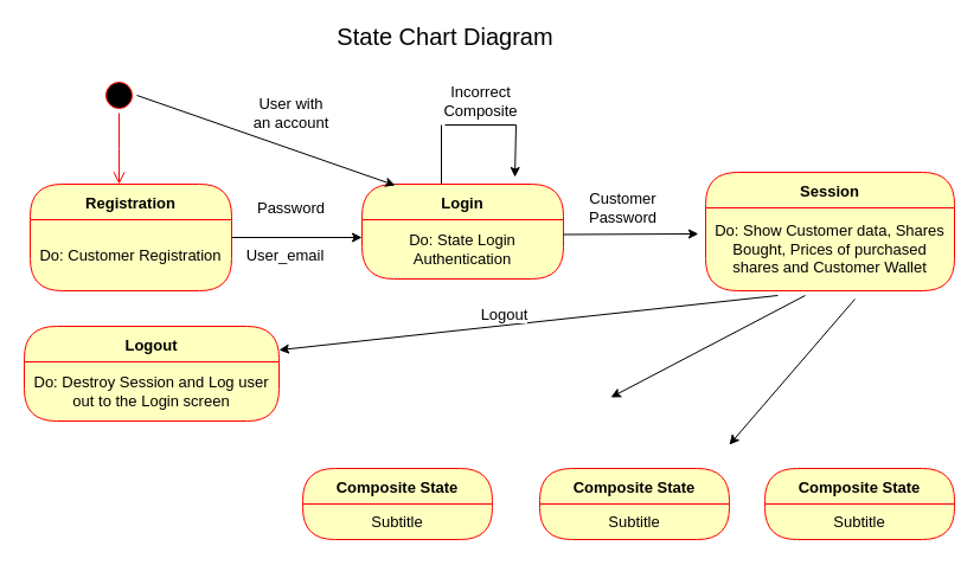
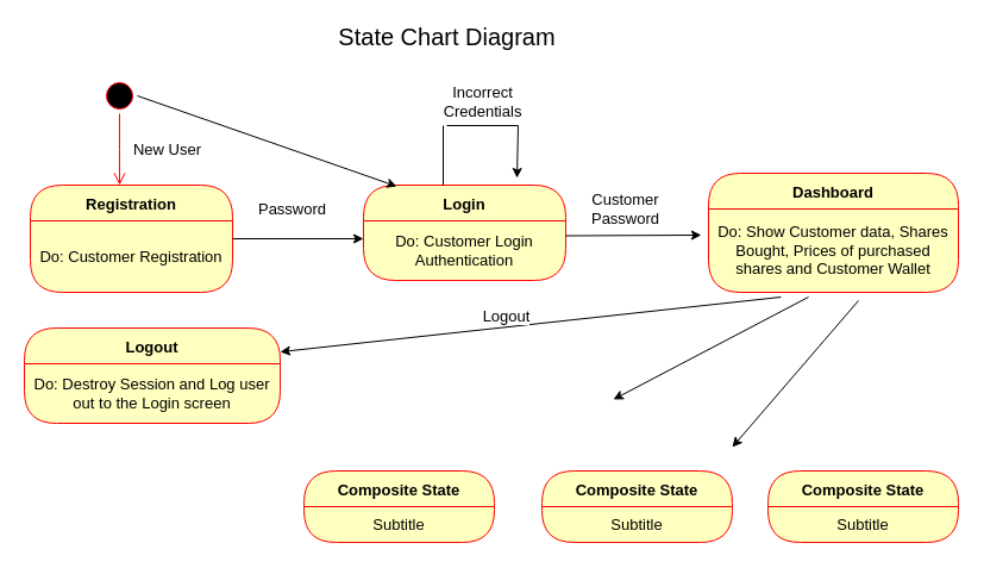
  <mxCell id="0" />
  <mxCell id="1" parent="0" />
  <mxCell id="2" value="&lt;font style=&quot;font-size: 20px&quot;&gt;State Chart Diagram&lt;/font&gt;" style="text;html=1;align=center;verticalAlign=middle;resizable=0;points=[];autosize=1;strokeColor=none;fillColor=none;" vertex="1" parent="1"><mxGeometry x="275" y="20" width="200" height="20" as="geometry" /></mxCell>
  <mxCell id="3" value="" style="ellipse;html=1;shape=startState;fillColor=#000000;strokeColor=#ff0000;fontSize=20;" vertex="1" parent="1"><mxGeometry x="85" y="65" width="30" height="30" as="geometry" /></mxCell>
  <mxCell id="4" value="" style="edgeStyle=orthogonalEdgeStyle;html=1;verticalAlign=bottom;endArrow=open;endSize=8;strokeColor=#ff0000;rounded=0;fontSize=20;" edge="1" source="3" parent="1"><mxGeometry relative="1" as="geometry"><mxPoint x="100" y="155" as="targetPoint" /></mxGeometry></mxCell>
  <mxCell id="5" value="Registration" style="swimlane;fontStyle=1;align=center;verticalAlign=middle;childLayout=stackLayout;horizontal=1;startSize=30;horizontalStack=0;resizeParent=0;resizeLast=1;container=0;fontColor=#000000;collapsible=0;rounded=1;arcSize=30;strokeColor=#ff0000;fillColor=#ffffc0;swimlaneFillColor=#ffffc0;dropTarget=0;fontSize=13;" vertex="1" parent="1"><mxGeometry x="25" y="155" width="170" height="90" as="geometry" /></mxCell>
  <mxCell id="6" value="Do: Customer Registration" style="text;html=1;strokeColor=none;fillColor=none;align=center;verticalAlign=middle;spacingLeft=4;spacingRight=4;whiteSpace=wrap;overflow=hidden;rotatable=0;fontColor=#000000;fontSize=13;" vertex="1" parent="5"><mxGeometry y="30" width="170" height="60" as="geometry" /></mxCell>
  <mxCell id="7" value="" style="endArrow=classic;html=1;rounded=0;fontSize=13;exitX=1;exitY=0.25;exitDx=0;exitDy=0;" edge="1" parent="1" source="6"><mxGeometry width="50" height="50" relative="1" as="geometry"><mxPoint x="395" y="135" as="sourcePoint" /><mxPoint x="305" y="200" as="targetPoint" /></mxGeometry></mxCell>
- <mxCell id="8" value="User_email" style="text;html=1;align=center;verticalAlign=middle;resizable=0;points=[];autosize=1;strokeColor=none;fillColor=none;fontSize=13;" vertex="1" parent="1"><mxGeometry x="200" y="205" width="80" height="20" as="geometry" /></mxCell>
  <mxCell id="9" value="Password" style="text;html=1;align=center;verticalAlign=middle;resizable=0;points=[];autosize=1;strokeColor=none;fillColor=none;fontSize=13;" vertex="1" parent="1"><mxGeometry x="210" y="165" width="70" height="20" as="geometry" /></mxCell>
  <mxCell id="10" value="Login" style="swimlane;fontStyle=1;align=center;verticalAlign=middle;childLayout=stackLayout;horizontal=1;startSize=30;horizontalStack=0;resizeParent=0;resizeLast=1;container=0;fontColor=#000000;collapsible=0;rounded=1;arcSize=30;strokeColor=#ff0000;fillColor=#ffffc0;swimlaneFillColor=#ffffc0;dropTarget=0;fontSize=13;" vertex="1" parent="1"><mxGeometry x="305" y="155" width="170" height="80" as="geometry" /></mxCell>
- <mxCell id="11" value="Do: State Login Authentication" style="text;html=1;strokeColor=none;fillColor=none;align=center;verticalAlign=middle;spacingLeft=4;spacingRight=4;whiteSpace=wrap;overflow=hidden;rotatable=0;fontColor=#000000;fontSize=13;" vertex="1" parent="10"><mxGeometry y="30" width="170" height="50" as="geometry" /></mxCell>
- <mxCell id="12" value="Session" style="swimlane;fontStyle=1;align=center;verticalAlign=middle;childLayout=stackLayout;horizontal=1;startSize=30;horizontalStack=0;resizeParent=0;resizeLast=1;container=0;fontColor=#000000;collapsible=0;rounded=1;arcSize=30;strokeColor=#ff0000;fillColor=#ffffc0;swimlaneFillColor=#ffffc0;dropTarget=0;fontSize=13;" vertex="1" parent="1"><mxGeometry x="595" y="145" width="210" height="100" as="geometry" /></mxCell>
+ <mxCell id="11" value="Do: Customer Login Authentication" style="text;html=1;strokeColor=none;fillColor=none;align=center;verticalAlign=middle;spacingLeft=4;spacingRight=4;whiteSpace=wrap;overflow=hidden;rotatable=0;fontColor=#000000;fontSize=13;" vertex="1" parent="10"><mxGeometry y="30" width="170" height="50" as="geometry" /></mxCell>
+ <mxCell id="12" value="Dashboard" style="swimlane;fontStyle=1;align=center;verticalAlign=middle;childLayout=stackLayout;horizontal=1;startSize=30;horizontalStack=0;resizeParent=0;resizeLast=1;container=0;fontColor=#000000;collapsible=0;rounded=1;arcSize=30;strokeColor=#ff0000;fillColor=#ffffc0;swimlaneFillColor=#ffffc0;dropTarget=0;fontSize=13;" vertex="1" parent="1"><mxGeometry x="595" y="145" width="210" height="100" as="geometry" /></mxCell>
  <mxCell id="13" value="Do: Show Customer data, Shares Bought, Prices of purchased shares and Customer Wallet" style="text;html=1;strokeColor=none;fillColor=none;align=center;verticalAlign=middle;spacingLeft=4;spacingRight=4;whiteSpace=wrap;overflow=hidden;rotatable=0;fontColor=#000000;fontSize=13;" vertex="1" parent="12"><mxGeometry y="30" width="210" height="70" as="geometry" /></mxCell>
  <mxCell id="14" value="" style="endArrow=classic;html=1;rounded=0;fontSize=13;entryX=-0.029;entryY=0.314;entryDx=0;entryDy=0;entryPerimeter=0;exitX=1;exitY=0.25;exitDx=0;exitDy=0;" edge="1" parent="1" source="11" target="13"><mxGeometry width="50" height="50" relative="1" as="geometry"><mxPoint x="395" y="315" as="sourcePoint" /><mxPoint x="445" y="265" as="targetPoint" /></mxGeometry></mxCell>
  <mxCell id="15" value="Customer &lt;br&gt;Password" style="text;html=1;align=center;verticalAlign=middle;resizable=0;points=[];autosize=1;strokeColor=none;fillColor=none;fontSize=13;" vertex="1" parent="1"><mxGeometry x="490" y="155" width="70" height="40" as="geometry" /></mxCell>
+ <mxCell id="16" value="New User" style="text;html=1;align=center;verticalAlign=middle;resizable=0;points=[];autosize=1;strokeColor=none;fillColor=none;fontSize=13;" vertex="1" parent="1"><mxGeometry x="105" y="115" width="70" height="20" as="geometry" /></mxCell>
  <mxCell id="17" value="" style="endArrow=classic;html=1;rounded=0;fontSize=13;exitX=1;exitY=0.5;exitDx=0;exitDy=0;entryX=0.165;entryY=0.013;entryDx=0;entryDy=0;entryPerimeter=0;" edge="1" parent="1" source="3" target="10"><mxGeometry width="50" height="50" relative="1" as="geometry"><mxPoint x="395" y="305" as="sourcePoint" /><mxPoint x="445" y="255" as="targetPoint" /></mxGeometry></mxCell>
- <mxCell id="18" value="User with &lt;br&gt;an account" style="text;html=1;align=center;verticalAlign=middle;resizable=0;points=[];autosize=1;strokeColor=none;fillColor=none;fontSize=13;" vertex="1" parent="1"><mxGeometry x="205" y="75" width="80" height="40" as="geometry" /></mxCell>
  <mxCell id="19" value="" style="endArrow=none;html=1;rounded=0;fontSize=13;" edge="1" parent="1"><mxGeometry width="50" height="50" relative="1" as="geometry"><mxPoint x="372" y="155" as="sourcePoint" /><mxPoint x="372" y="105" as="targetPoint" /></mxGeometry></mxCell>
  <mxCell id="20" value="" style="endArrow=classic;html=1;rounded=0;fontSize=13;entryX=0.759;entryY=-0.075;entryDx=0;entryDy=0;entryPerimeter=0;" edge="1" parent="1" target="10"><mxGeometry width="50" height="50" relative="1" as="geometry"><mxPoint x="435" y="105" as="sourcePoint" /><mxPoint x="505" y="85" as="targetPoint" /></mxGeometry></mxCell>
  <mxCell id="21" value="" style="endArrow=none;html=1;rounded=0;fontSize=13;" edge="1" parent="1"><mxGeometry width="50" height="50" relative="1" as="geometry"><mxPoint x="375" y="105" as="sourcePoint" /><mxPoint x="435" y="105" as="targetPoint" /></mxGeometry></mxCell>
- <mxCell id="22" value="Incorrect &lt;br&gt;Composite" style="text;html=1;align=center;verticalAlign=middle;resizable=0;points=[];autosize=1;strokeColor=none;fillColor=none;fontSize=13;" vertex="1" parent="1"><mxGeometry x="365" y="65" width="80" height="40" as="geometry" /></mxCell>
+ <mxCell id="22" value="Incorrect &lt;br&gt;Credentials" style="text;html=1;align=center;verticalAlign=middle;resizable=0;points=[];autosize=1;strokeColor=none;fillColor=none;fontSize=13;" vertex="1" parent="1"><mxGeometry x="365" y="65" width="80" height="40" as="geometry" /></mxCell>
  <mxCell id="23" value="" style="endArrow=classic;html=1;rounded=0;fontSize=13;exitX=0.29;exitY=1.057;exitDx=0;exitDy=0;exitPerimeter=0;entryX=1;entryY=0.25;entryDx=0;entryDy=0;" edge="1" parent="1" source="13" target="33"><mxGeometry width="50" height="50" relative="1" as="geometry"><mxPoint x="575" y="345" as="sourcePoint" /><mxPoint x="225" y="285" as="targetPoint" /></mxGeometry></mxCell>
  <mxCell id="24" value="Logout" style="edgeLabel;html=1;align=center;verticalAlign=middle;resizable=0;points=[];fontSize=13;" vertex="1" connectable="0" parent="23"><mxGeometry x="0.198" y="-7" relative="1" as="geometry"><mxPoint x="22" y="-5" as="offset" /></mxGeometry></mxCell>
  <mxCell id="25" value="" style="endArrow=classic;html=1;rounded=0;fontSize=13;exitX=0.4;exitY=1.057;exitDx=0;exitDy=0;exitPerimeter=0;" edge="1" parent="1" source="13"><mxGeometry width="50" height="50" relative="1" as="geometry"><mxPoint x="675" y="345" as="sourcePoint" /><mxPoint x="515" y="335" as="targetPoint" /></mxGeometry></mxCell>
  <mxCell id="26" value="" style="endArrow=classic;html=1;rounded=0;fontSize=13;exitX=0.6;exitY=1.1;exitDx=0;exitDy=0;exitPerimeter=0;" edge="1" parent="1" source="13"><mxGeometry width="50" height="50" relative="1" as="geometry"><mxPoint x="735" y="365" as="sourcePoint" /><mxPoint x="615" y="375" as="targetPoint" /></mxGeometry></mxCell>
  <mxCell id="27" value="Composite State" style="swimlane;fontStyle=1;align=center;verticalAlign=middle;childLayout=stackLayout;horizontal=1;startSize=30;horizontalStack=0;resizeParent=0;resizeLast=1;container=0;fontColor=#000000;collapsible=0;rounded=1;arcSize=30;strokeColor=#ff0000;fillColor=#ffffc0;swimlaneFillColor=#ffffc0;dropTarget=0;fontSize=13;" vertex="1" parent="1"><mxGeometry x="255" y="395" width="160" height="60" as="geometry" /></mxCell>
  <mxCell id="28" value="Subtitle" style="text;html=1;strokeColor=none;fillColor=none;align=center;verticalAlign=middle;spacingLeft=4;spacingRight=4;whiteSpace=wrap;overflow=hidden;rotatable=0;fontColor=#000000;fontSize=13;" vertex="1" parent="27"><mxGeometry y="30" width="160" height="30" as="geometry" /></mxCell>
  <mxCell id="29" value="Composite State" style="swimlane;fontStyle=1;align=center;verticalAlign=middle;childLayout=stackLayout;horizontal=1;startSize=30;horizontalStack=0;resizeParent=0;resizeLast=1;container=0;fontColor=#000000;collapsible=0;rounded=1;arcSize=30;strokeColor=#ff0000;fillColor=#ffffc0;swimlaneFillColor=#ffffc0;dropTarget=0;fontSize=13;" vertex="1" parent="1"><mxGeometry x="455" y="395" width="160" height="60" as="geometry" /></mxCell>
  <mxCell id="30" value="Subtitle" style="text;html=1;strokeColor=none;fillColor=none;align=center;verticalAlign=middle;spacingLeft=4;spacingRight=4;whiteSpace=wrap;overflow=hidden;rotatable=0;fontColor=#000000;fontSize=13;" vertex="1" parent="29"><mxGeometry y="30" width="160" height="30" as="geometry" /></mxCell>
  <mxCell id="31" value="Composite State" style="swimlane;fontStyle=1;align=center;verticalAlign=middle;childLayout=stackLayout;horizontal=1;startSize=30;horizontalStack=0;resizeParent=0;resizeLast=1;container=0;fontColor=#000000;collapsible=0;rounded=1;arcSize=30;strokeColor=#ff0000;fillColor=#ffffc0;swimlaneFillColor=#ffffc0;dropTarget=0;fontSize=13;" vertex="1" parent="1"><mxGeometry x="645" y="395" width="160" height="60" as="geometry" /></mxCell>
  <mxCell id="32" value="Subtitle" style="text;html=1;strokeColor=none;fillColor=none;align=center;verticalAlign=middle;spacingLeft=4;spacingRight=4;whiteSpace=wrap;overflow=hidden;rotatable=0;fontColor=#000000;fontSize=13;" vertex="1" parent="31"><mxGeometry y="30" width="160" height="30" as="geometry" /></mxCell>
  <mxCell id="33" value="Logout" style="swimlane;fontStyle=1;align=center;verticalAlign=middle;childLayout=stackLayout;horizontal=1;startSize=30;horizontalStack=0;resizeParent=0;resizeLast=1;container=0;fontColor=#000000;collapsible=0;rounded=1;arcSize=30;strokeColor=#ff0000;fillColor=#ffffc0;swimlaneFillColor=#ffffc0;dropTarget=0;fontSize=13;" vertex="1" parent="1"><mxGeometry x="20" y="275" width="215" height="80" as="geometry" /></mxCell>
  <mxCell id="34" value="Do: Destroy Session and Log user out to the Login screen" style="text;html=1;strokeColor=none;fillColor=none;align=center;verticalAlign=middle;spacingLeft=4;spacingRight=4;whiteSpace=wrap;overflow=hidden;rotatable=0;fontColor=#000000;fontSize=13;" vertex="1" parent="33"><mxGeometry y="30" width="215" height="50" as="geometry" /></mxCell>
